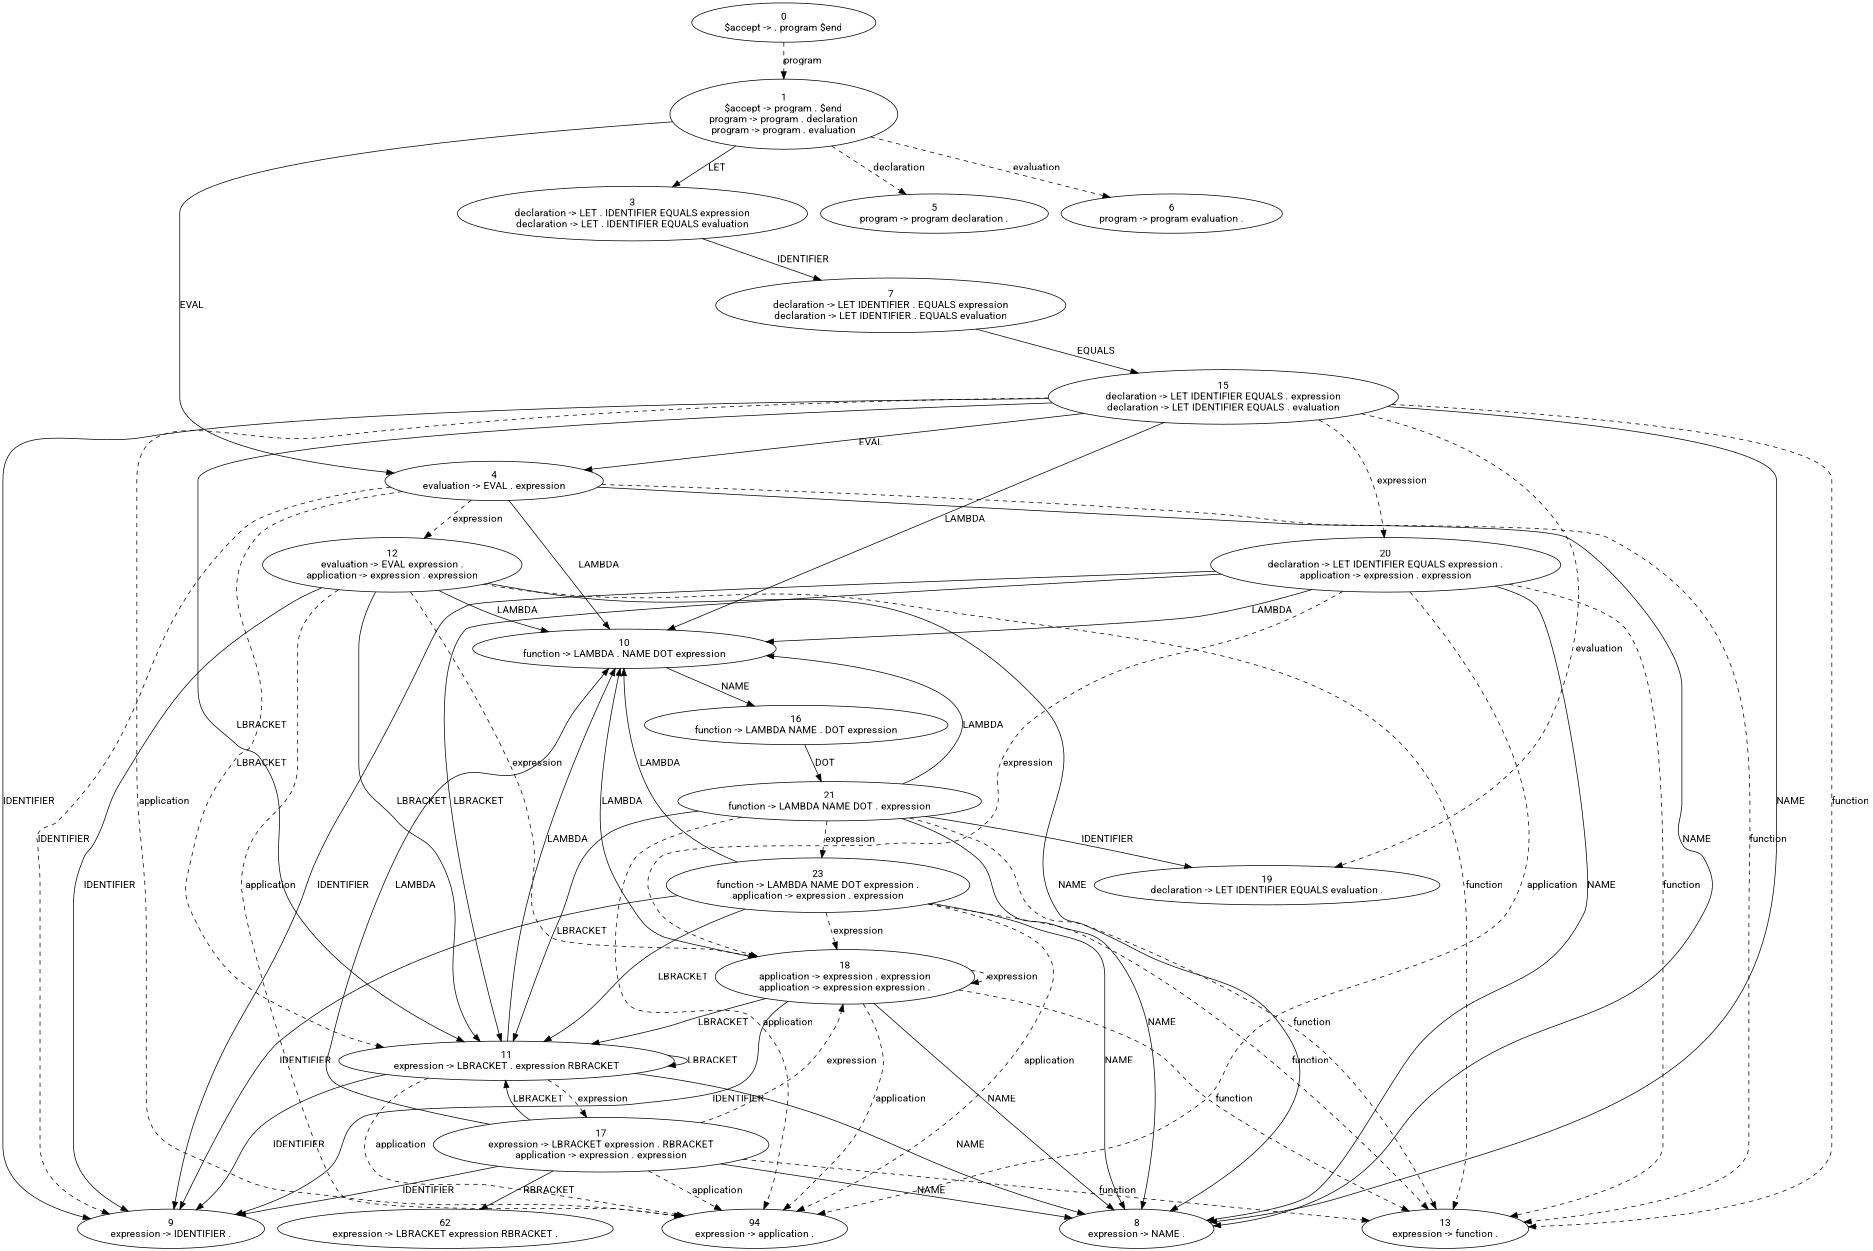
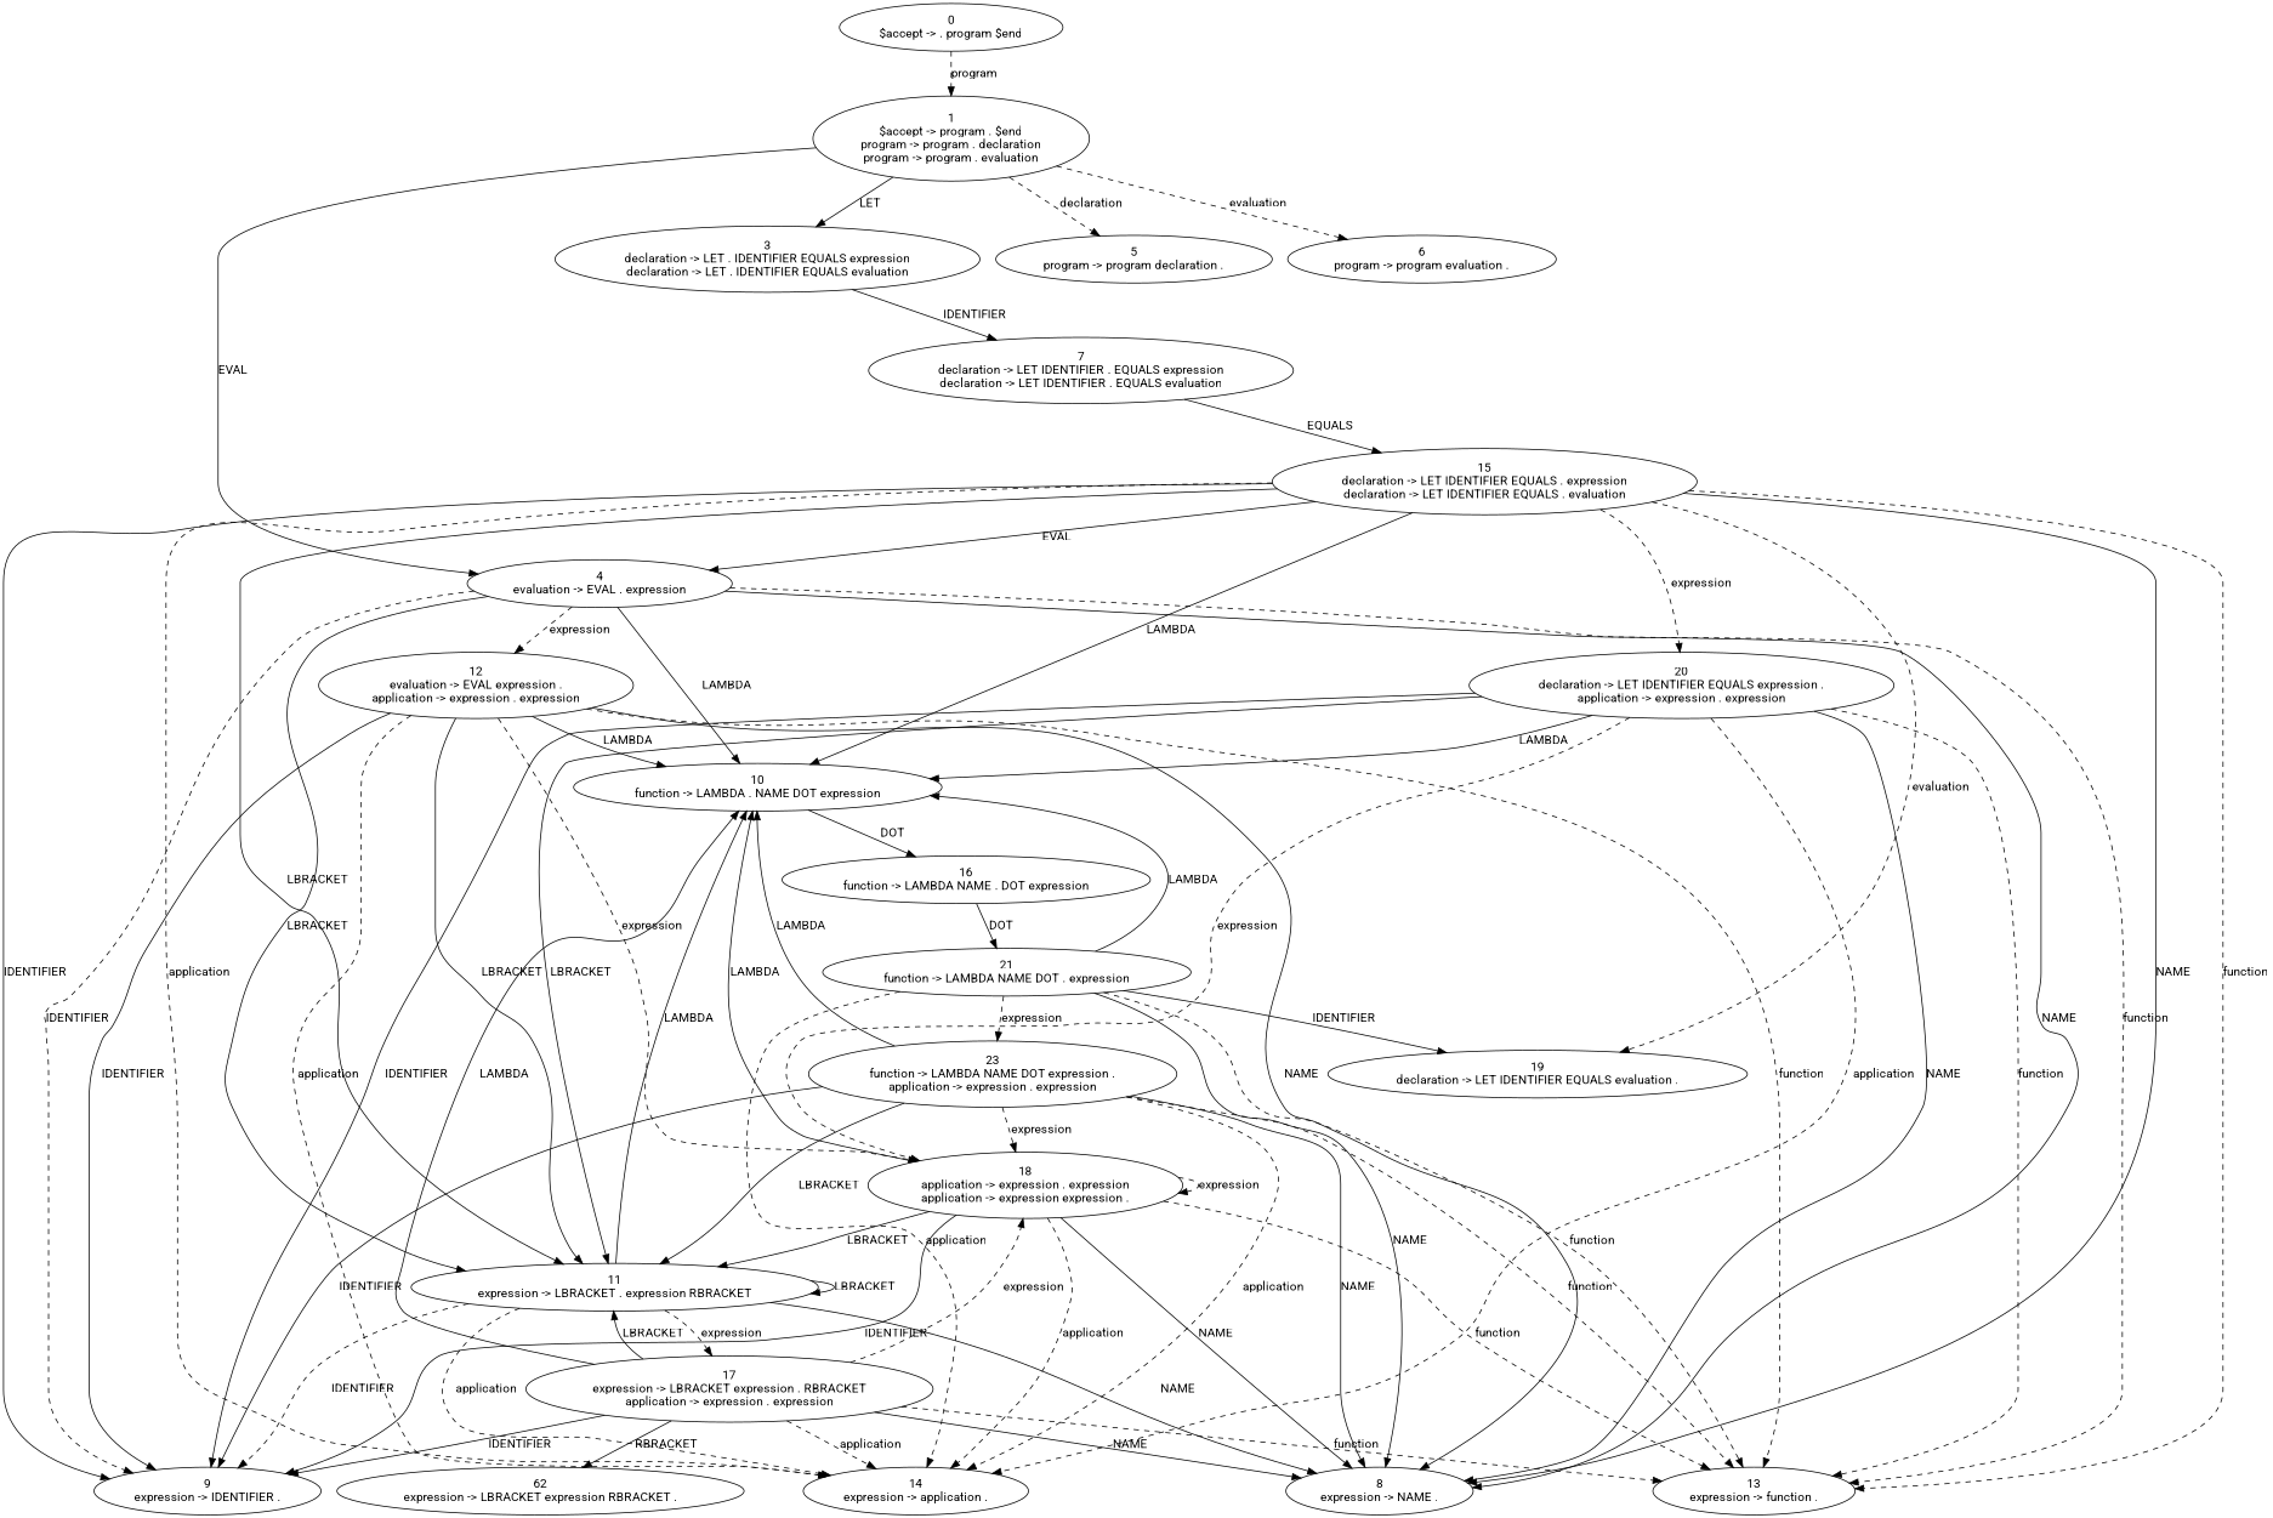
  digraph {
    fontname=Roboto
    node [fontname=Roboto]
    edge [fontname=Roboto style=solid]
    n1 [label="0\n$accept -> . program $end"]
    n2 [label="1\n$accept -> program . $end\nprogram -> program . declaration\nprogram -> program . evaluation"]
    n3 [label="3\ndeclaration -> LET . IDENTIFIER EQUALS expression\ndeclaration -> LET . IDENTIFIER EQUALS evaluation"]
    n4 [label="4\nevaluation -> EVAL . expression"]
    n5 [label="5\nprogram -> program declaration ."]
    n6 [label="6\nprogram -> program evaluation ."]
    n7 [label="7\ndeclaration -> LET IDENTIFIER . EQUALS expression\ndeclaration -> LET IDENTIFIER . EQUALS evaluation"]
    n8 [label="8\nexpression -> NAME ."]
    n9 [label="9\nexpression -> IDENTIFIER ."]
    n10 [label="10\nfunction -> LAMBDA . NAME DOT expression"]
    n11 [label="11\nexpression -> LBRACKET . expression RBRACKET"]
    n12 [label="12\nevaluation -> EVAL expression .\napplication -> expression . expression"]
    n13 [label="13\nexpression -> function ."]
    n14 [label="15\ndeclaration -> LET IDENTIFIER EQUALS . expression\ndeclaration -> LET IDENTIFIER EQUALS . evaluation"]
    n15 [label="16\nfunction -> LAMBDA NAME . DOT expression"]
-   n16 [label="94\nexpression -> application ."]
+   n16 [label="14\nexpression -> application ."]
    n17 [label="17\nexpression -> LBRACKET expression . RBRACKET\napplication -> expression . expression"]
    n18 [label="18\napplication -> expression . expression\napplication -> expression expression ."]
    n19 [label="19\ndeclaration -> LET IDENTIFIER EQUALS evaluation ."]
    n20 [label="20\ndeclaration -> LET IDENTIFIER EQUALS expression .\napplication -> expression . expression"]
    n21 [label="21\nfunction -> LAMBDA NAME DOT . expression"]
    n22 [label="62\nexpression -> LBRACKET expression RBRACKET ."]
    n23 [label="23\nfunction -> LAMBDA NAME DOT expression .\napplication -> expression . expression"]
    n1 -> n2 [label=program style=dashed]
    n2 -> n3 [label=LET]
    n2 -> n4 [label=EVAL]
    n2 -> n5 [label=declaration style=dashed]
    n2 -> n6 [label=evaluation style=dashed]
    n3 -> n7 [label=IDENTIFIER]
    n4 -> n8 [label=NAME]
    n4 -> n9 [label=IDENTIFIER style=dashed]
    n4 -> n10 [label=LAMBDA]
-   n4 -> n11 [label=LBRACKET style=dashed]
+   n4 -> n11 [label=LBRACKET]
    n4 -> n12 [label=expression style=dashed]
    n4 -> n13 [label=function style=dashed]
    n7 -> n14 [label=EQUALS]
-   n10 -> n15 [label=NAME]
+   n10 -> n15 [label=DOT]
    n11 -> n8 [label=NAME]
-   n11 -> n9 [label=IDENTIFIER]
+   n11 -> n9 [label=IDENTIFIER style=dashed]
    n11 -> n10 [label=LAMBDA]
    n11 -> n11 [label=LBRACKET]
    n11 -> n16 [label=application style=dashed]
    n11 -> n17 [label=expression style=dashed]
    n12 -> n8 [label=NAME]
    n12 -> n9 [label=IDENTIFIER]
    n12 -> n10 [label=LAMBDA]
    n12 -> n11 [label=LBRACKET]
    n12 -> n13 [label=function style=dashed]
    n12 -> n16 [label=application style=dashed]
    n12 -> n18 [label=expression style=dashed]
    n14 -> n4 [label=EVAL]
    n14 -> n8 [label=NAME]
    n14 -> n9 [label=IDENTIFIER]
    n14 -> n10 [label=LAMBDA]
    n14 -> n11 [label=LBRACKET]
    n14 -> n13 [label=function style=dashed]
    n14 -> n16 [label=application style=dashed]
    n14 -> n19 [label=evaluation style=dashed]
    n14 -> n20 [label=expression style=dashed]
    n15 -> n21 [label=DOT]
    n17 -> n8 [label=NAME]
    n17 -> n9 [label=IDENTIFIER]
    n17 -> n10 [label=LAMBDA]
    n17 -> n11 [label=LBRACKET]
    n17 -> n13 [label=function style=dashed]
    n17 -> n16 [label=application style=dashed]
    n17 -> n18 [label=expression style=dashed]
    n17 -> n22 [label=RBRACKET]
    n18 -> n8 [label=NAME]
    n18 -> n9 [label=IDENTIFIER]
    n18 -> n10 [label=LAMBDA]
    n18 -> n11 [label=LBRACKET]
    n18 -> n13 [label=function style=dashed]
    n18 -> n16 [label=application style=dashed]
    n18 -> n18 [label=expression style=dashed]
    n20 -> n8 [label=NAME]
    n20 -> n9 [label=IDENTIFIER]
    n20 -> n10 [label=LAMBDA]
    n20 -> n11 [label=LBRACKET]
    n20 -> n13 [label=function style=dashed]
    n20 -> n16 [label=application style=dashed]
    n20 -> n18 [label=expression style=dashed]
    n21 -> n8 [label=NAME]
    n21 -> n10 [label=LAMBDA]
-   n21 -> n11 [label=LBRACKET]
    n21 -> n13 [label=function style=dashed]
    n21 -> n16 [label=application style=dashed]
    n21 -> n19 [label=IDENTIFIER]
    n21 -> n23 [label=expression style=dashed]
    n23 -> n8 [label=NAME]
    n23 -> n9 [label=IDENTIFIER]
    n23 -> n10 [label=LAMBDA]
    n23 -> n11 [label=LBRACKET]
    n23 -> n13 [label=function style=dashed]
    n23 -> n16 [label=application style=dashed]
    n23 -> n18 [label=expression style=dashed]
  }
